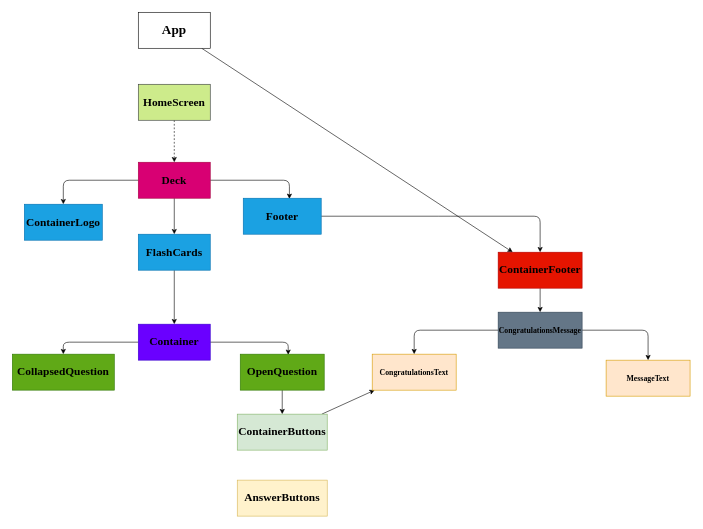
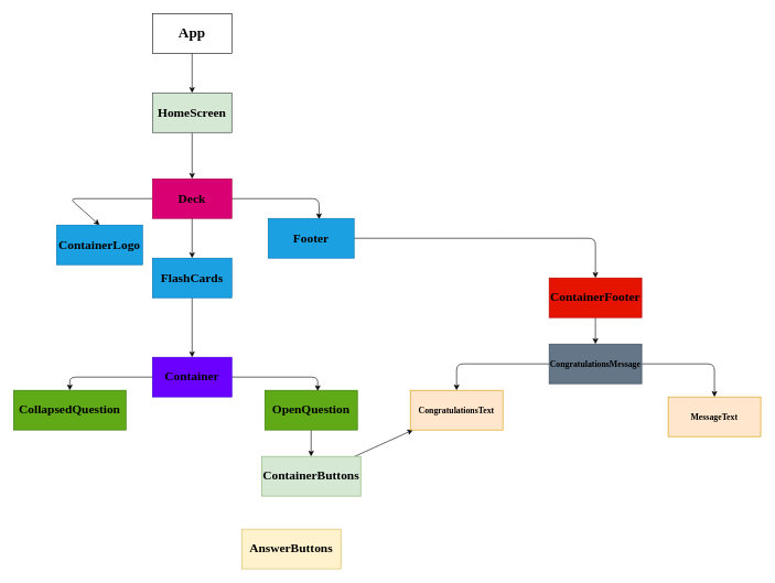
  <mxCell id="0" />
  <mxCell id="1" parent="0" />
- <mxCell id="2" style="edgeStyle=none;html=1;fontFamily=Times New Roman;fontSize=19;fontColor=#000000;" edge="1" parent="1" source="3" target="25"><mxGeometry relative="1" as="geometry" /></mxCell>
+ <mxCell id="2" style="edgeStyle=none;html=1;entryX=0.5;entryY=0;entryDx=0;entryDy=0;fontFamily=Times New Roman;fontSize=19;fontColor=#000000;" edge="1" parent="1" source="3" target="5"><mxGeometry relative="1" as="geometry" /></mxCell>
  <mxCell id="3" value="&lt;b&gt;&lt;font style=&quot;font-size: 22px;&quot; face=&quot;Times New Roman&quot;&gt;App&lt;/font&gt;&lt;/b&gt;" style="rounded=0;whiteSpace=wrap;html=1;" vertex="1" parent="1"><mxGeometry x="230" y="20" width="120" height="60" as="geometry" /></mxCell>
- <mxCell id="4" style="edgeStyle=none;html=1;exitX=0.5;exitY=1;exitDx=0;exitDy=0;fontFamily=Times New Roman;fontSize=19;fontColor=#000000;dashed=1;" edge="1" parent="1" source="5" target="9"><mxGeometry relative="1" as="geometry" /></mxCell>
- <mxCell id="5" value="&lt;b&gt;&lt;font color=&quot;#000000&quot; style=&quot;font-size: 19px;&quot; face=&quot;Times New Roman&quot;&gt;HomeScreen&lt;/font&gt;&lt;/b&gt;" style="rounded=0;whiteSpace=wrap;html=1;fillColor=#cdeb8b;strokeColor=#36393d;" vertex="1" parent="1"><mxGeometry x="230" y="140" width="120" height="60" as="geometry" /></mxCell>
+ <mxCell id="4" style="edgeStyle=none;html=1;exitX=0.5;exitY=1;exitDx=0;exitDy=0;fontFamily=Times New Roman;fontSize=19;fontColor=#000000;" edge="1" parent="1" source="5" target="9"><mxGeometry relative="1" as="geometry" /></mxCell>
+ <mxCell id="5" value="&lt;b&gt;&lt;font color=&quot;#000000&quot; style=&quot;font-size: 19px;&quot; face=&quot;Times New Roman&quot;&gt;HomeScreen&lt;/font&gt;&lt;/b&gt;" style="rounded=0;whiteSpace=wrap;html=1;fillColor=#d5e8d4;strokeColor=#36393d;" vertex="1" parent="1"><mxGeometry x="230" y="140" width="120" height="60" as="geometry" /></mxCell>
  <mxCell id="6" style="edgeStyle=none;html=1;fontFamily=Times New Roman;fontSize=19;fontColor=none;" edge="1" parent="1" source="9"><mxGeometry relative="1" as="geometry"><mxPoint x="290" y="390" as="targetPoint" /></mxGeometry></mxCell>
  <mxCell id="7" style="edgeStyle=none;html=1;entryX=0.5;entryY=0;entryDx=0;entryDy=0;fontFamily=Times New Roman;fontSize=19;fontColor=none;" edge="1" parent="1" source="9" target="10"><mxGeometry relative="1" as="geometry"><Array as="points"><mxPoint x="105" y="300" /></Array></mxGeometry></mxCell>
  <mxCell id="8" style="edgeStyle=none;html=1;entryX=0.592;entryY=0.017;entryDx=0;entryDy=0;entryPerimeter=0;fontFamily=Times New Roman;fontSize=19;fontColor=none;" edge="1" parent="1" source="9" target="12"><mxGeometry relative="1" as="geometry"><Array as="points"><mxPoint x="482" y="300" /></Array></mxGeometry></mxCell>
  <mxCell id="9" value="&lt;b&gt;&lt;font color=&quot;#000000&quot; style=&quot;font-size: 19px;&quot; face=&quot;Times New Roman&quot;&gt;Deck&lt;/font&gt;&lt;/b&gt;" style="rounded=0;whiteSpace=wrap;html=1;fillColor=#d80073;strokeColor=#A50040;fontColor=#ffffff;" vertex="1" parent="1"><mxGeometry x="230" y="270" width="120" height="60" as="geometry" /></mxCell>
- <mxCell id="10" value="&lt;b&gt;&lt;font color=&quot;#000000&quot; style=&quot;font-size: 19px;&quot; face=&quot;Times New Roman&quot;&gt;ContainerLogo&lt;/font&gt;&lt;/b&gt;" style="rounded=0;whiteSpace=wrap;html=1;fillColor=#1ba1e2;strokeColor=#006EAF;fontColor=#ffffff;" vertex="1" parent="1"><mxGeometry x="40" y="340" width="130" height="60" as="geometry" /></mxCell>
+ <mxCell id="10" value="&lt;b&gt;&lt;font color=&quot;#000000&quot; style=&quot;font-size: 19px;&quot; face=&quot;Times New Roman&quot;&gt;ContainerLogo&lt;/font&gt;&lt;/b&gt;" style="rounded=0;whiteSpace=wrap;html=1;fillColor=#1ba1e2;strokeColor=#006EAF;fontColor=#ffffff;" vertex="1" parent="1"><mxGeometry x="85" y="340" width="130" height="60" as="geometry" /></mxCell>
  <mxCell id="11" style="edgeStyle=none;html=1;entryX=0.5;entryY=0;entryDx=0;entryDy=0;fontFamily=Times New Roman;fontSize=19;fontColor=none;" edge="1" parent="1" source="12" target="25"><mxGeometry relative="1" as="geometry"><Array as="points"><mxPoint x="740" y="360" /><mxPoint x="900" y="360" /></Array></mxGeometry></mxCell>
  <mxCell id="12" value="&lt;b&gt;&lt;font color=&quot;#000000&quot; style=&quot;font-size: 19px;&quot; face=&quot;Times New Roman&quot;&gt;Footer&lt;/font&gt;&lt;/b&gt;" style="rounded=0;whiteSpace=wrap;html=1;fillColor=#1ba1e2;strokeColor=#006EAF;fontColor=#ffffff;" vertex="1" parent="1"><mxGeometry x="405" y="330" width="130" height="60" as="geometry" /></mxCell>
  <mxCell id="13" style="edgeStyle=none;html=1;fontFamily=Times New Roman;fontSize=19;fontColor=none;" edge="1" parent="1" source="14" target="17"><mxGeometry relative="1" as="geometry" /></mxCell>
  <mxCell id="14" value="&lt;b&gt;&lt;font color=&quot;#000000&quot; style=&quot;font-size: 19px;&quot; face=&quot;Times New Roman&quot;&gt;FlashCards&lt;br&gt;&lt;/font&gt;&lt;/b&gt;" style="rounded=0;whiteSpace=wrap;html=1;fillColor=#1ba1e2;strokeColor=#006EAF;fontColor=#ffffff;" vertex="1" parent="1"><mxGeometry x="230" y="390" width="120" height="60" as="geometry" /></mxCell>
  <mxCell id="15" style="edgeStyle=none;html=1;entryX=0.5;entryY=0;entryDx=0;entryDy=0;fontFamily=Times New Roman;fontSize=19;fontColor=none;" edge="1" parent="1" source="17" target="18"><mxGeometry relative="1" as="geometry"><Array as="points"><mxPoint x="105" y="570" /></Array></mxGeometry></mxCell>
  <mxCell id="16" style="edgeStyle=none;html=1;entryX=0.571;entryY=0.017;entryDx=0;entryDy=0;entryPerimeter=0;fontFamily=Times New Roman;fontSize=19;fontColor=none;" edge="1" parent="1" source="17" target="20"><mxGeometry relative="1" as="geometry"><Array as="points"><mxPoint x="480" y="570" /></Array></mxGeometry></mxCell>
  <mxCell id="17" value="&lt;b&gt;&lt;font color=&quot;#000000&quot; style=&quot;font-size: 19px;&quot; face=&quot;Times New Roman&quot;&gt;Container&lt;br&gt;&lt;/font&gt;&lt;/b&gt;" style="rounded=0;whiteSpace=wrap;html=1;fillColor=#6a00ff;strokeColor=#3700CC;fontColor=#ffffff;" vertex="1" parent="1"><mxGeometry x="230" y="540" width="120" height="60" as="geometry" /></mxCell>
  <mxCell id="18" value="&lt;b&gt;&lt;font color=&quot;#000000&quot; style=&quot;font-size: 19px;&quot; face=&quot;Times New Roman&quot;&gt;CollapsedQuestion&lt;br&gt;&lt;/font&gt;&lt;/b&gt;" style="rounded=0;whiteSpace=wrap;html=1;fillColor=#60a917;strokeColor=#2D7600;fontColor=#ffffff;" vertex="1" parent="1"><mxGeometry x="20" y="590" width="170" height="60" as="geometry" /></mxCell>
  <mxCell id="19" style="edgeStyle=none;html=1;entryX=0.5;entryY=0;entryDx=0;entryDy=0;fontFamily=Times New Roman;fontSize=19;fontColor=none;" edge="1" parent="1" source="20" target="22"><mxGeometry relative="1" as="geometry" /></mxCell>
  <mxCell id="20" value="&lt;b&gt;&lt;font color=&quot;#000000&quot; style=&quot;font-size: 19px;&quot; face=&quot;Times New Roman&quot;&gt;OpenQuestion&lt;br&gt;&lt;/font&gt;&lt;/b&gt;" style="rounded=0;whiteSpace=wrap;html=1;fillColor=#60a917;strokeColor=#2D7600;fontColor=#ffffff;" vertex="1" parent="1"><mxGeometry x="400" y="590" width="140" height="60" as="geometry" /></mxCell>
  <mxCell id="21" style="edgeStyle=none;html=1;fontFamily=Times New Roman;fontSize=19;fontColor=none;" edge="1" parent="1" source="22" target="29"><mxGeometry relative="1" as="geometry" /></mxCell>
  <mxCell id="22" value="&lt;b&gt;&lt;font color=&quot;#000000&quot; style=&quot;font-size: 19px;&quot; face=&quot;Times New Roman&quot;&gt;ContainerButtons&lt;br&gt;&lt;/font&gt;&lt;/b&gt;" style="rounded=0;whiteSpace=wrap;html=1;fillColor=#d5e8d4;strokeColor=#82b366;" vertex="1" parent="1"><mxGeometry x="395" y="690" width="150" height="60" as="geometry" /></mxCell>
- <mxCell id="23" value="&lt;b&gt;&lt;font color=&quot;#000000&quot; style=&quot;font-size: 19px;&quot; face=&quot;Times New Roman&quot;&gt;AnswerButtons&lt;br&gt;&lt;/font&gt;&lt;/b&gt;" style="rounded=0;whiteSpace=wrap;html=1;fillColor=#fff2cc;strokeColor=#d6b656;" vertex="1" parent="1"><mxGeometry x="395" y="800" width="150" height="60" as="geometry" /></mxCell>
+ <mxCell id="23" value="&lt;b&gt;&lt;font color=&quot;#000000&quot; style=&quot;font-size: 19px;&quot; face=&quot;Times New Roman&quot;&gt;AnswerButtons&lt;br&gt;&lt;/font&gt;&lt;/b&gt;" style="rounded=0;whiteSpace=wrap;html=1;fillColor=#fff2cc;strokeColor=#d6b656;" vertex="1" parent="1"><mxGeometry x="365" y="800" width="150" height="60" as="geometry" /></mxCell>
  <mxCell id="24" style="edgeStyle=none;html=1;entryX=0.5;entryY=0;entryDx=0;entryDy=0;fontFamily=Times New Roman;fontSize=19;fontColor=none;" edge="1" parent="1" source="25" target="28"><mxGeometry relative="1" as="geometry" /></mxCell>
  <mxCell id="25" value="&lt;b&gt;&lt;font color=&quot;#000000&quot; style=&quot;font-size: 19px;&quot; face=&quot;Times New Roman&quot;&gt;ContainerFooter&lt;/font&gt;&lt;/b&gt;" style="rounded=0;whiteSpace=wrap;html=1;fillColor=#e51400;strokeColor=#B20000;fontColor=#ffffff;" vertex="1" parent="1"><mxGeometry x="830" y="420" width="140" height="60" as="geometry" /></mxCell>
  <mxCell id="26" style="edgeStyle=none;html=1;entryX=0.5;entryY=0;entryDx=0;entryDy=0;fontFamily=Times New Roman;fontSize=13;fontColor=none;" edge="1" parent="1" source="28" target="29"><mxGeometry relative="1" as="geometry"><Array as="points"><mxPoint x="690" y="550" /></Array></mxGeometry></mxCell>
  <mxCell id="27" style="edgeStyle=none;html=1;entryX=0.5;entryY=0;entryDx=0;entryDy=0;fontFamily=Times New Roman;fontSize=13;fontColor=none;" edge="1" parent="1" source="28" target="30"><mxGeometry relative="1" as="geometry"><Array as="points"><mxPoint x="1080" y="550" /></Array></mxGeometry></mxCell>
  <mxCell id="28" value="&lt;b style=&quot;font-size: 13px;&quot;&gt;&lt;font color=&quot;#000000&quot; style=&quot;font-size: 13px;&quot; face=&quot;Times New Roman&quot;&gt;CongratulationsMessage&lt;/font&gt;&lt;/b&gt;" style="rounded=0;whiteSpace=wrap;html=1;fillColor=#647687;strokeColor=#314354;fontColor=#ffffff;" vertex="1" parent="1"><mxGeometry x="830" y="520" width="140" height="60" as="geometry" /></mxCell>
  <mxCell id="29" value="&lt;b style=&quot;font-size: 13px;&quot;&gt;&lt;font color=&quot;#000000&quot; style=&quot;font-size: 13px;&quot; face=&quot;Times New Roman&quot;&gt;CongratulationsText&lt;/font&gt;&lt;/b&gt;" style="rounded=0;whiteSpace=wrap;html=1;fillColor=#ffe6cc;strokeColor=#d79b00;" vertex="1" parent="1"><mxGeometry x="620" y="590" width="140" height="60" as="geometry" /></mxCell>
  <mxCell id="30" value="&lt;font face=&quot;Times New Roman&quot; color=&quot;#000000&quot;&gt;&lt;span style=&quot;font-size: 13px;&quot;&gt;&lt;b&gt;MessageText&lt;/b&gt;&lt;/span&gt;&lt;/font&gt;" style="rounded=0;whiteSpace=wrap;html=1;fillColor=#ffe6cc;strokeColor=#d79b00;" vertex="1" parent="1"><mxGeometry x="1010" y="600" width="140" height="60" as="geometry" /></mxCell>
